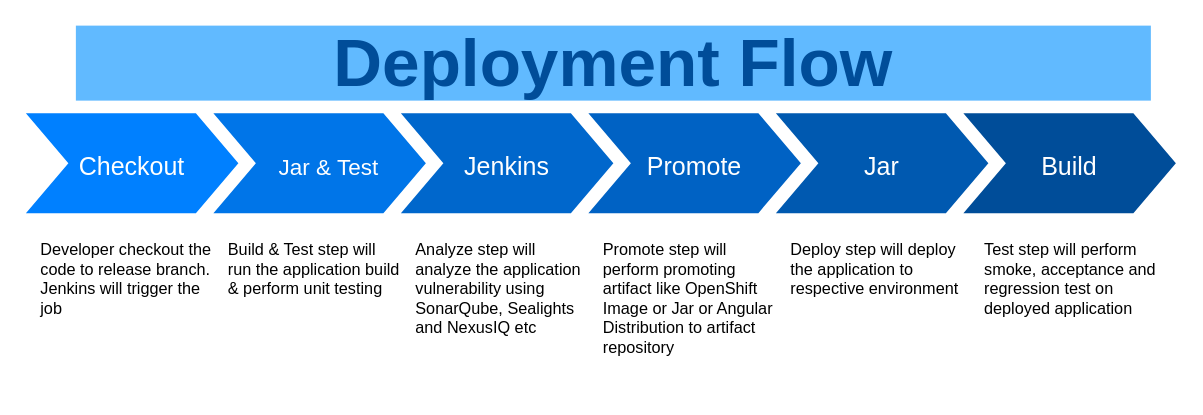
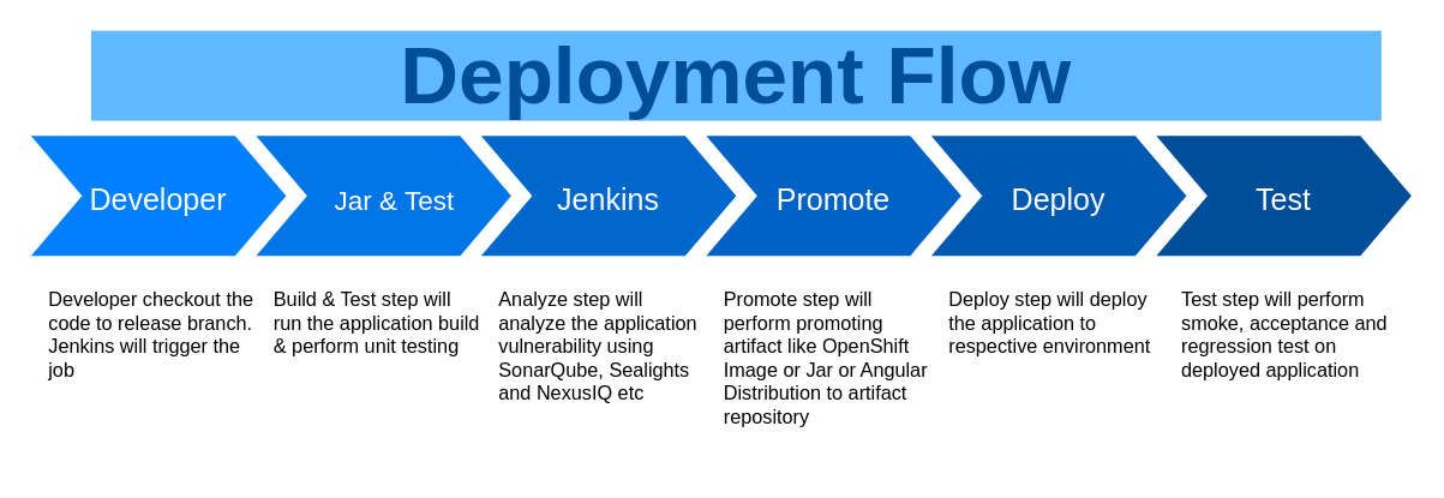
  <mxCell id="0" />
  <mxCell id="1" parent="0" />
- <mxCell id="2" value="&lt;font style=&quot;font-size: 20px;&quot;&gt;Checkout&lt;/font&gt;" style="shape=step;whiteSpace=wrap;html=1;fontSize=28;fillColor=#0080FF;fontColor=#FFFFFF;strokeColor=none;" parent="1" vertex="1"><mxGeometry x="20" y="90" width="170" height="80" as="geometry" /></mxCell>
+ <mxCell id="2" value="&lt;font style=&quot;font-size: 20px;&quot;&gt;Developer&lt;/font&gt;" style="shape=step;whiteSpace=wrap;html=1;fontSize=28;fillColor=#0080FF;fontColor=#FFFFFF;strokeColor=none;" parent="1" vertex="1"><mxGeometry x="20" y="90" width="170" height="80" as="geometry" /></mxCell>
  <mxCell id="3" value="&lt;font style=&quot;font-size: 18px;&quot;&gt;&amp;nbsp; &amp;nbsp;Jar &amp;amp; Test&lt;/font&gt;" style="shape=step;whiteSpace=wrap;html=1;fontSize=28;fillColor=#0075E8;fontColor=#FFFFFF;strokeColor=none;align=center;" parent="1" vertex="1"><mxGeometry x="170" y="90" width="170" height="80" as="geometry" /></mxCell>
  <mxCell id="4" value="&lt;font style=&quot;font-size: 20px;&quot;&gt;Jenkins&lt;/font&gt;" style="shape=step;whiteSpace=wrap;html=1;fontSize=28;fillColor=#0067CC;fontColor=#FFFFFF;strokeColor=none;" parent="1" vertex="1"><mxGeometry x="320" y="90" width="170" height="80" as="geometry" /></mxCell>
  <mxCell id="5" value="&lt;font style=&quot;font-size: 20px;&quot;&gt;Promote&lt;/font&gt;" style="shape=step;whiteSpace=wrap;html=1;fontSize=28;fillColor=#0062C4;fontColor=#FFFFFF;strokeColor=none;" parent="1" vertex="1"><mxGeometry x="470" y="90" width="170" height="80" as="geometry" /></mxCell>
- <mxCell id="6" value="&lt;font style=&quot;font-size: 20px;&quot;&gt;Jar&lt;/font&gt;" style="shape=step;whiteSpace=wrap;html=1;fontSize=28;fillColor=#0059B0;fontColor=#FFFFFF;strokeColor=none;" parent="1" vertex="1"><mxGeometry x="620" y="90" width="170" height="80" as="geometry" /></mxCell>
- <mxCell id="7" value="&lt;font style=&quot;font-size: 20px;&quot;&gt;Build&lt;/font&gt;" style="shape=step;whiteSpace=wrap;html=1;fontSize=28;fillColor=#004D99;fontColor=#FFFFFF;strokeColor=none;" parent="1" vertex="1"><mxGeometry x="770" y="90" width="170" height="80" as="geometry" /></mxCell>
+ <mxCell id="6" value="&lt;font style=&quot;font-size: 20px;&quot;&gt;Deploy&lt;/font&gt;" style="shape=step;whiteSpace=wrap;html=1;fontSize=28;fillColor=#0059B0;fontColor=#FFFFFF;strokeColor=none;" parent="1" vertex="1"><mxGeometry x="620" y="90" width="170" height="80" as="geometry" /></mxCell>
+ <mxCell id="7" value="&lt;font style=&quot;font-size: 20px;&quot;&gt;Test&lt;/font&gt;" style="shape=step;whiteSpace=wrap;html=1;fontSize=28;fillColor=#004D99;fontColor=#FFFFFF;strokeColor=none;" parent="1" vertex="1"><mxGeometry x="770" y="90" width="170" height="80" as="geometry" /></mxCell>
  <mxCell id="8" value="Deployment Flow" style="text;html=1;strokeColor=none;fillColor=#61BAFF;align=center;verticalAlign=middle;whiteSpace=wrap;fontSize=54;fontStyle=1;fontColor=#004D99;" parent="1" vertex="1"><mxGeometry x="60" y="20" width="860" height="60" as="geometry" /></mxCell>
  <mxCell id="9" value="&lt;font style=&quot;font-size: 13px;&quot;&gt;Developer checkout the code to release branch. Jenkins will trigger the job&lt;/font&gt;" style="text;spacingTop=-5;fillColor=#ffffff;whiteSpace=wrap;html=1;align=left;fontSize=12;fontFamily=Helvetica;fillColor=none;strokeColor=none;" parent="1" vertex="1"><mxGeometry x="30" y="190" width="140" height="120" as="geometry" /></mxCell>
  <mxCell id="10" value="&lt;font style=&quot;font-size: 13px;&quot;&gt;Build &amp;amp; Test step will run the application build &amp;amp; perform unit testing&lt;/font&gt;" style="text;spacingTop=-5;fillColor=#ffffff;whiteSpace=wrap;html=1;align=left;fontSize=12;fontFamily=Helvetica;fillColor=none;strokeColor=none;" parent="1" vertex="1"><mxGeometry x="180" y="190" width="140" height="120" as="geometry" /></mxCell>
  <mxCell id="11" value="&lt;font style=&quot;font-size: 13px;&quot;&gt;Analyze step will analyze the application vulnerability using SonarQube, Sealights and NexusIQ etc&lt;/font&gt;" style="text;spacingTop=-5;fillColor=#ffffff;whiteSpace=wrap;html=1;align=left;fontSize=12;fontFamily=Helvetica;fillColor=none;strokeColor=none;" parent="1" vertex="1"><mxGeometry x="330" y="190" width="140" height="120" as="geometry" /></mxCell>
  <mxCell id="12" value="&lt;font style=&quot;font-size: 13px;&quot;&gt;Promote step will perform promoting artifact like OpenShift Image or Jar or Angular Distribution to artifact repository&lt;/font&gt;" style="text;spacingTop=-5;fillColor=#ffffff;whiteSpace=wrap;html=1;align=left;fontSize=12;fontFamily=Helvetica;fillColor=none;strokeColor=none;" parent="1" vertex="1"><mxGeometry x="480" y="190" width="140" height="120" as="geometry" /></mxCell>
  <mxCell id="13" value="&lt;font style=&quot;font-size: 13px;&quot;&gt;Deploy step will deploy the application to respective environment&lt;/font&gt;" style="text;spacingTop=-5;fillColor=#ffffff;whiteSpace=wrap;html=1;align=left;fontSize=12;fontFamily=Helvetica;fillColor=none;strokeColor=none;" parent="1" vertex="1"><mxGeometry x="630" y="190" width="140" height="120" as="geometry" /></mxCell>
  <mxCell id="14" value="&lt;font style=&quot;font-size: 13px;&quot;&gt;Test step will perform smoke, acceptance and regression test on deployed application&lt;/font&gt;" style="text;spacingTop=-5;fillColor=#ffffff;whiteSpace=wrap;html=1;align=left;fontSize=12;fontFamily=Helvetica;fillColor=none;strokeColor=none;" parent="1" vertex="1"><mxGeometry x="785" y="190" width="140" height="120" as="geometry" /></mxCell>
